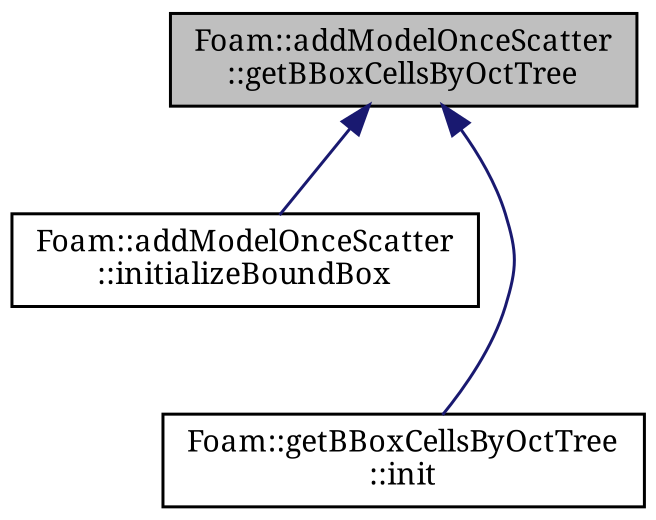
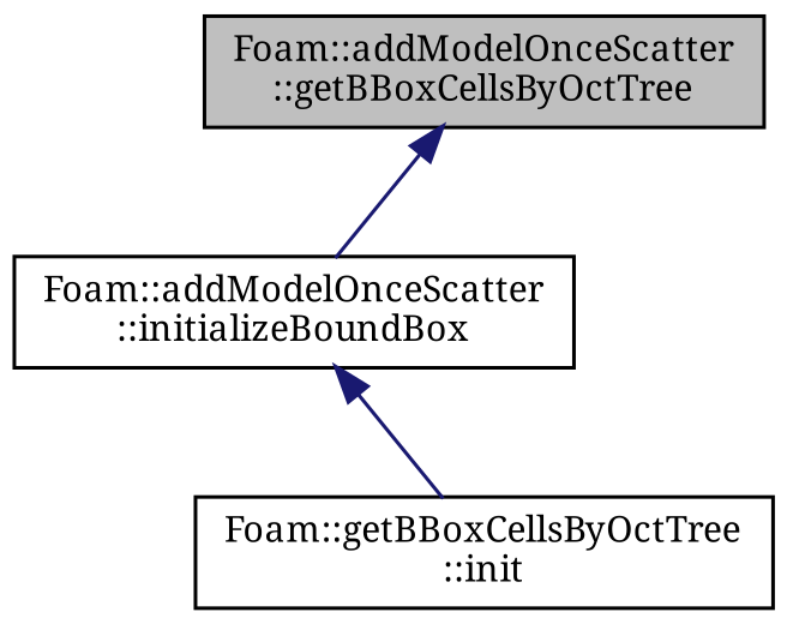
  digraph {
    fontname="Noto Serif"
    rankdir=TB
    node [color=black fillcolor=white fontname="Noto Serif" fontsize=10 shape=record style=filled]
    edge [color=midnightblue dir=back fontname="Noto Serif" fontsize=10 labelfontname=Helvetica labelfontsize=10 style=solid]
    n1 [fillcolor=grey75 fontcolor=black height=0.2 label="Foam::addModelOnceScatter\l::getBBoxCellsByOctTree" width=0.4]
    n2 [height=0.2 label="Foam::addModelOnceScatter\l::initializeBoundBox" width=0.4]
    n3 [height=0.2 label="Foam::getBBoxCellsByOctTree\l::init" width=0.4]
    n1 -> n2
-   n1 -> n3
+   n2 -> n3
  }
